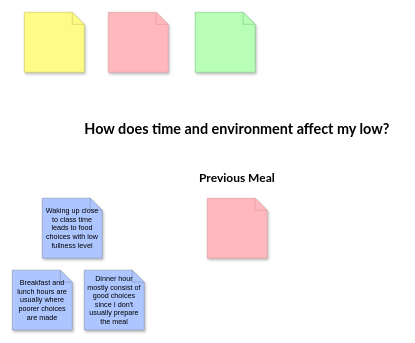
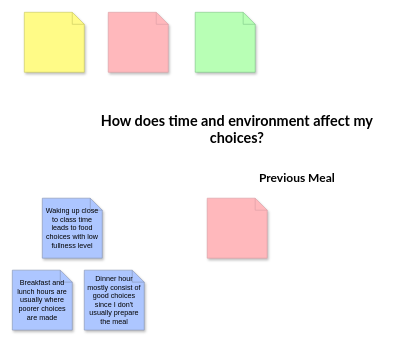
  <mxCell id="0" />
  <mxCell id="1" parent="0" />
  <mxCell id="2" value="" style="shape=note;size=20;whiteSpace=wrap;html=1;fillColor=#FFFB87;strokeColor=#C7C75D;shadow=1;" parent="1" vertex="1"><mxGeometry x="40" y="20" width="100" height="100" as="geometry" /></mxCell>
  <mxCell id="3" value="" style="shape=note;size=20;whiteSpace=wrap;html=1;shadow=1;strokeColor=#D99DA3;fillColor=#FFB8BC;" parent="1" vertex="1"><mxGeometry x="180" y="20" width="100" height="100" as="geometry" /></mxCell>
  <mxCell id="4" value="" style="shape=note;size=20;whiteSpace=wrap;html=1;shadow=1;strokeColor=#7CC787;fillColor=#B8FFB5;" parent="1" vertex="1"><mxGeometry x="325" y="20" width="100" height="100" as="geometry" /></mxCell>
- <mxCell id="5" value="&lt;font face=&quot;Lato&quot;&gt;&lt;span style=&quot;font-size: 24px&quot;&gt;&lt;b&gt;How does time and environment affect my low?&lt;/b&gt;&lt;/span&gt;&lt;/font&gt;" style="text;html=1;strokeColor=none;fillColor=none;align=center;verticalAlign=middle;whiteSpace=wrap;rounded=0;" vertex="1" parent="1"><mxGeometry x="120" y="200" width="550" height="30" as="geometry" /></mxCell>
- <mxCell id="6" value="&lt;b&gt;&lt;font style=&quot;font-size: 20px&quot;&gt;Previous Meal&lt;/font&gt;&lt;/b&gt;" style="text;html=1;strokeColor=none;fillColor=none;align=center;verticalAlign=middle;whiteSpace=wrap;rounded=0;fontFamily=Lato;fontSource=https%3A%2F%2Ffonts.googleapis.com%2Fcss%3Ffamily%3DLato;fontSize=24;" vertex="1" parent="1"><mxGeometry x="320" width="150" height="30" as="geometry" y="280" /></mxCell>
+ <mxCell id="5" value="&lt;font face=&quot;Lato&quot;&gt;&lt;span style=&quot;font-size: 24px&quot;&gt;&lt;b&gt;How does time and environment affect my choices?&lt;/b&gt;&lt;/span&gt;&lt;/font&gt;" style="text;html=1;strokeColor=none;fillColor=none;align=center;verticalAlign=middle;whiteSpace=wrap;rounded=0;" vertex="1" parent="1"><mxGeometry x="120" y="200" width="550" height="30" as="geometry" /></mxCell>
+ <mxCell id="6" value="&lt;b&gt;&lt;font style=&quot;font-size: 20px&quot;&gt;Previous Meal&lt;/font&gt;&lt;/b&gt;" style="text;html=1;strokeColor=none;fillColor=none;align=center;verticalAlign=middle;whiteSpace=wrap;rounded=0;fontFamily=Lato;fontSource=https%3A%2F%2Ffonts.googleapis.com%2Fcss%3Ffamily%3DLato;fontSize=24;" vertex="1" parent="1"><mxGeometry x="420" y="280" width="150" height="30" as="geometry" /></mxCell>
  <mxCell id="7" value="Waking up close to class time leads to food choices with low fullness level" style="shape=note;size=20;whiteSpace=wrap;html=1;fillColor=#ADC6FF;strokeColor=#8593B0;shadow=1;" vertex="1" parent="1"><mxGeometry x="70" y="330" width="100" height="100" as="geometry" /></mxCell>
  <mxCell id="8" value="" style="shape=note;size=20;whiteSpace=wrap;html=1;shadow=1;strokeColor=#D99DA3;fillColor=#FFB8BC;" vertex="1" parent="1"><mxGeometry x="345" y="330" width="100" height="100" as="geometry" /></mxCell>
  <mxCell id="9" value="Breakfast and lunch hours are usually where poorer choices are made" style="shape=note;size=20;whiteSpace=wrap;html=1;fillColor=#ADC6FF;strokeColor=#8593B0;shadow=1;" vertex="1" parent="1"><mxGeometry x="20" y="450" width="100" height="100" as="geometry" /></mxCell>
  <mxCell id="10" value="Dinner hour mostly consist of good choices since I don't usually prepare the meal" style="shape=note;size=20;whiteSpace=wrap;html=1;fillColor=#ADC6FF;strokeColor=#8593B0;shadow=1;" vertex="1" parent="1"><mxGeometry x="140" y="450" width="100" height="100" as="geometry" /></mxCell>
